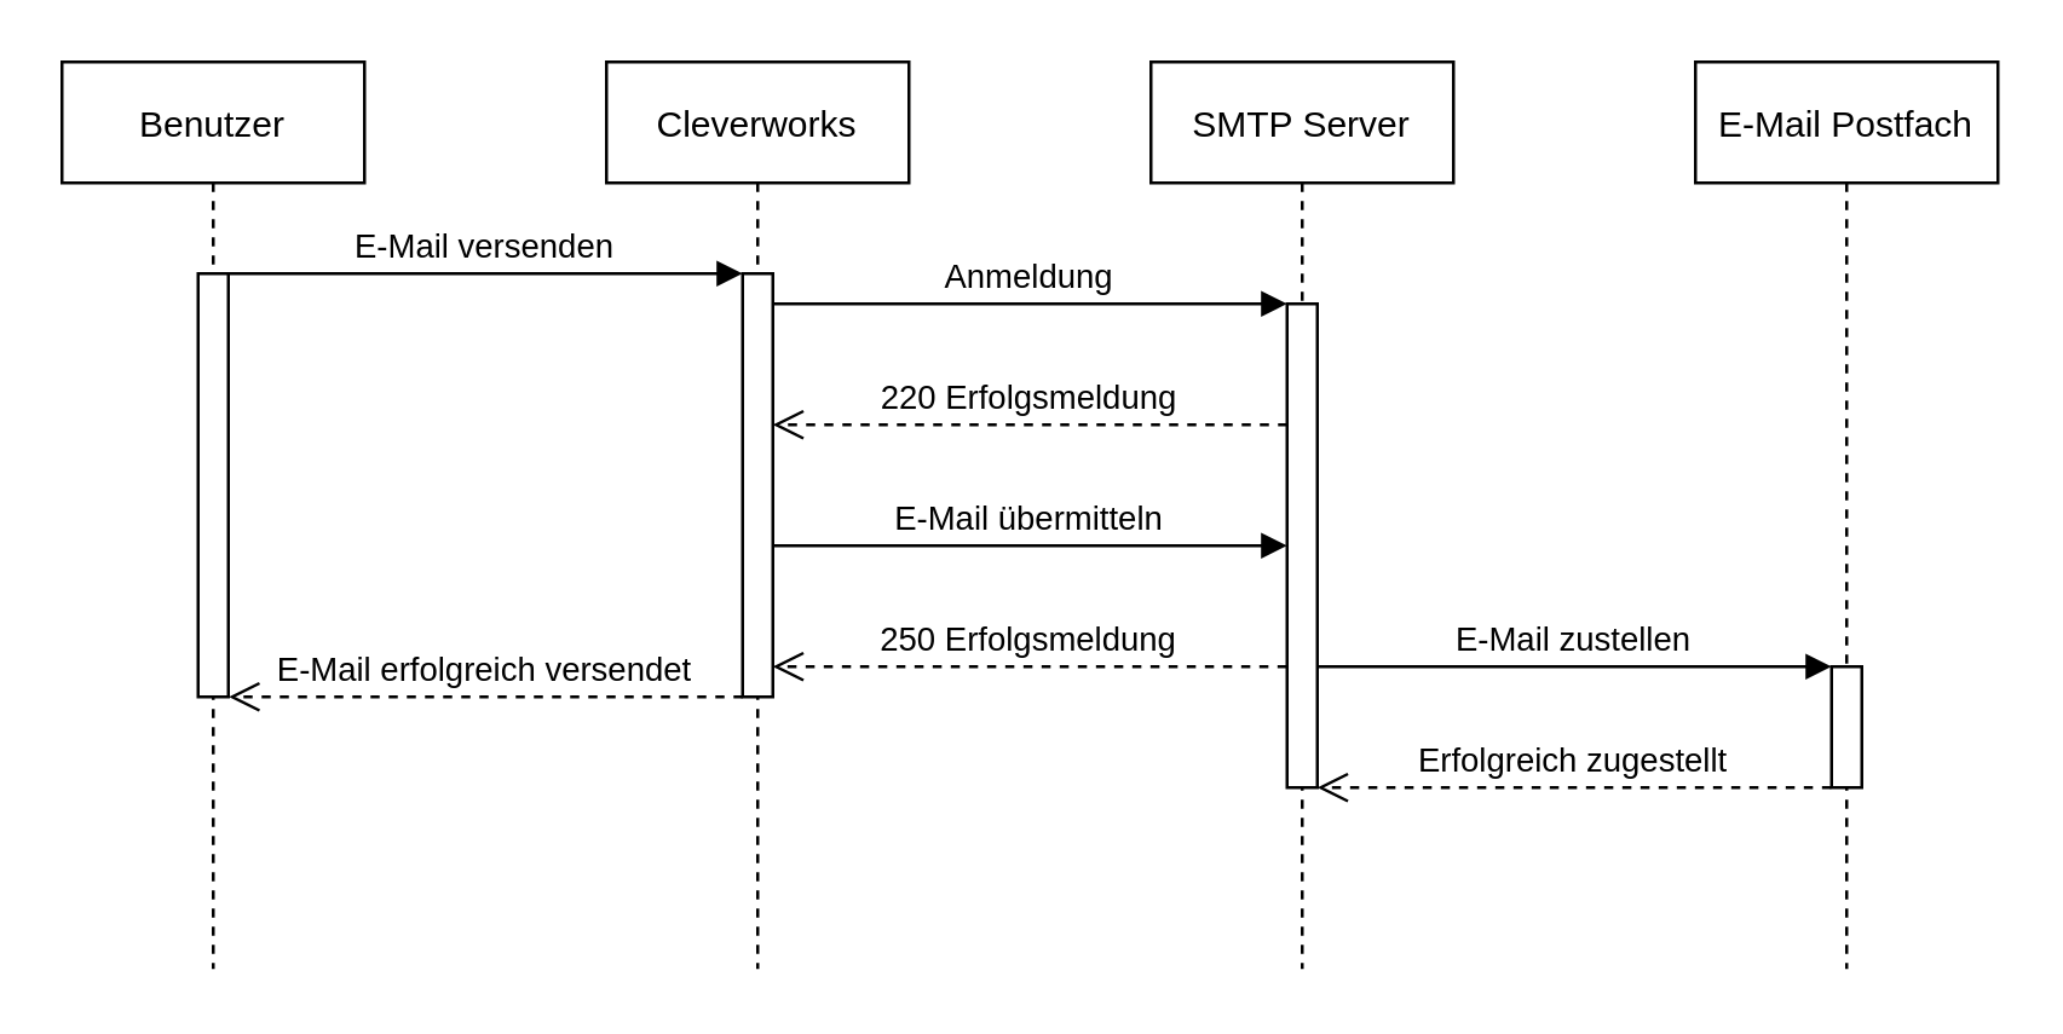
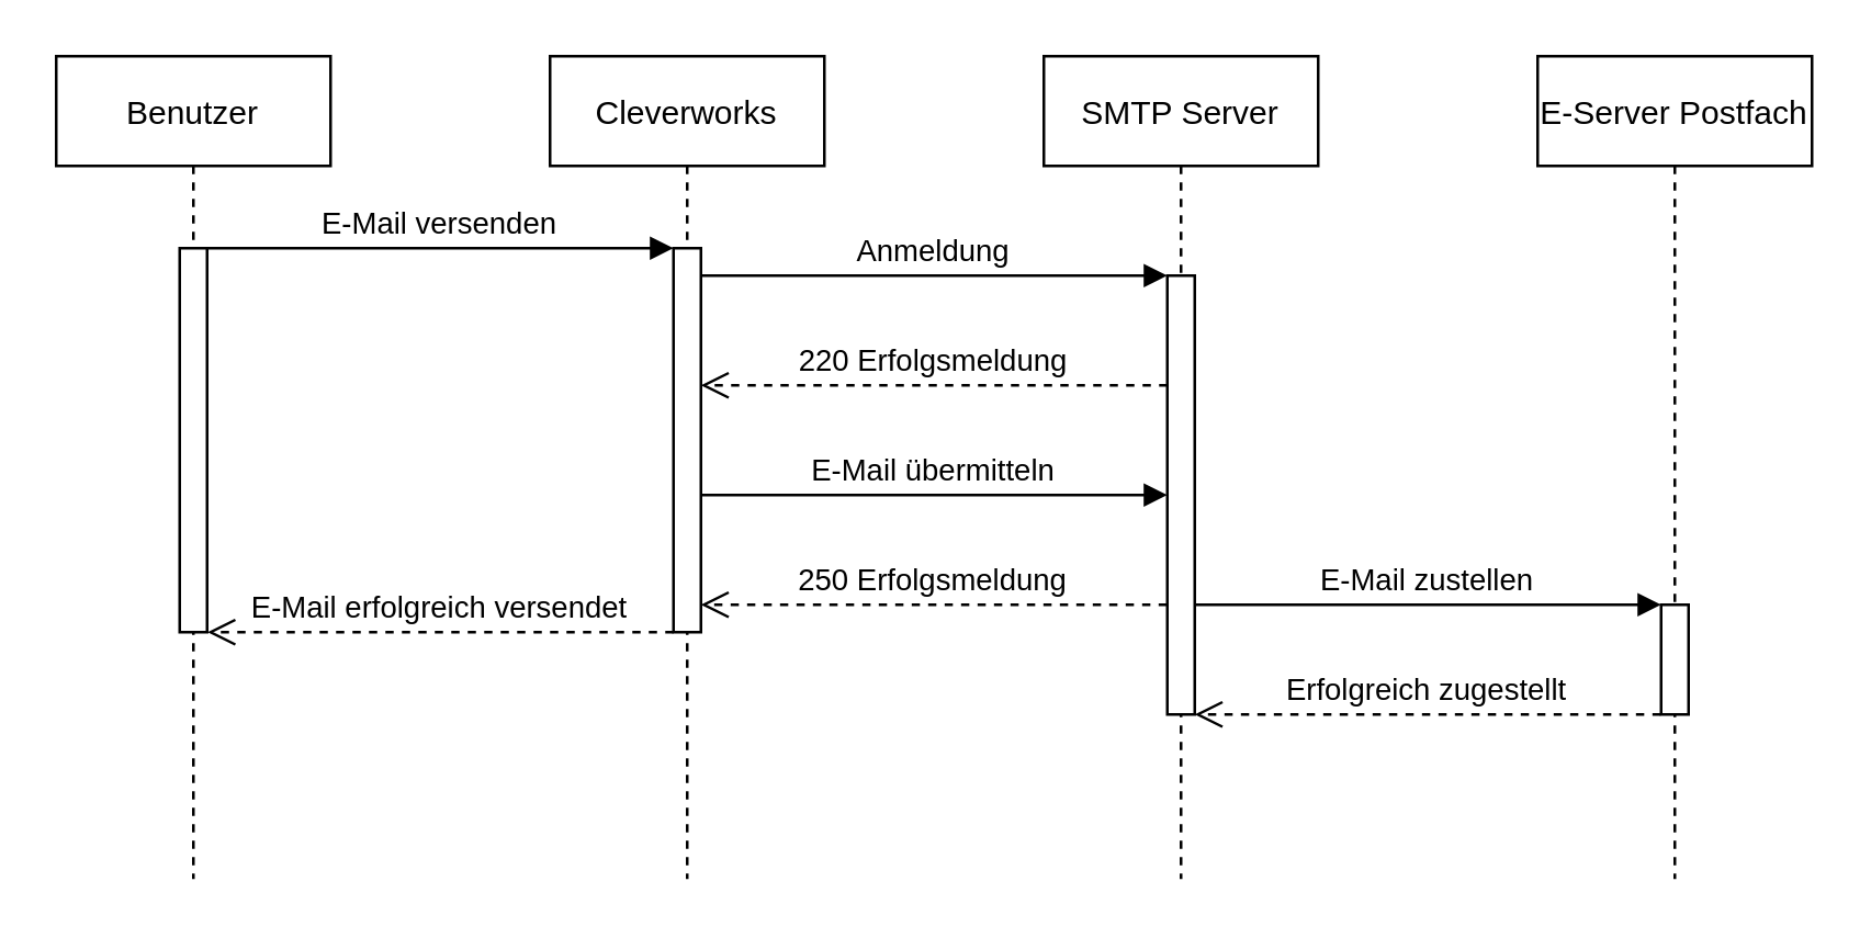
  <mxCell id="0" />
  <mxCell id="1" parent="0" />
  <mxCell id="2" value="Cleverworks" style="shape=umlLifeline;perimeter=lifelinePerimeter;container=1;collapsible=0;recursiveResize=0;rounded=0;shadow=0;strokeWidth=1;" parent="1" vertex="1"><mxGeometry x="200" y="20" width="100" height="300" as="geometry" /></mxCell>
  <mxCell id="3" value="" style="points=[];perimeter=orthogonalPerimeter;rounded=0;shadow=0;strokeWidth=1;" parent="2" vertex="1"><mxGeometry x="45" y="70" width="10" height="140" as="geometry" /></mxCell>
  <mxCell id="4" value="220 Erfolgsmeldung" style="verticalAlign=bottom;endArrow=open;dashed=1;endSize=8;exitX=0;exitY=0.95;shadow=0;strokeWidth=1;" edge="1" parent="2"><mxGeometry relative="1" as="geometry"><mxPoint x="55" y="120.0" as="targetPoint" /><mxPoint x="225" y="120.0" as="sourcePoint" /></mxGeometry></mxCell>
  <mxCell id="5" value="E-Mail übermitteln" style="verticalAlign=bottom;endArrow=block;entryX=0;entryY=0;shadow=0;strokeWidth=1;" edge="1" parent="2"><mxGeometry relative="1" as="geometry"><mxPoint x="55" y="160.0" as="sourcePoint" /><mxPoint x="225" y="160.0" as="targetPoint" /></mxGeometry></mxCell>
  <mxCell id="6" value="E-Mail erfolgreich versendet" style="verticalAlign=bottom;endArrow=open;dashed=1;endSize=8;shadow=0;strokeWidth=1;exitX=-0.017;exitY=0.75;exitDx=0;exitDy=0;exitPerimeter=0;" edge="1" parent="2"><mxGeometry relative="1" as="geometry"><mxPoint x="-124.83" y="210.0" as="targetPoint" /><mxPoint x="45.0" y="210.0" as="sourcePoint" /><Array as="points"><mxPoint x="-49.83" y="210" /></Array></mxGeometry></mxCell>
  <mxCell id="7" value="SMTP Server" style="shape=umlLifeline;perimeter=lifelinePerimeter;container=1;collapsible=0;recursiveResize=0;rounded=0;shadow=0;strokeWidth=1;" parent="1" vertex="1"><mxGeometry x="380" y="20" width="100" height="300" as="geometry" /></mxCell>
  <mxCell id="8" value="" style="points=[];perimeter=orthogonalPerimeter;rounded=0;shadow=0;strokeWidth=1;" parent="7" vertex="1"><mxGeometry x="45" y="80" width="10" height="160" as="geometry" /></mxCell>
  <mxCell id="9" value="E-Mail zustellen" style="verticalAlign=bottom;endArrow=block;entryX=0;entryY=0;shadow=0;strokeWidth=1;" edge="1" parent="7"><mxGeometry relative="1" as="geometry"><mxPoint x="55" y="200.0" as="sourcePoint" /><mxPoint x="225.0" y="200.0" as="targetPoint" /></mxGeometry></mxCell>
  <mxCell id="10" value="Erfolgreich zugestellt" style="verticalAlign=bottom;endArrow=open;dashed=1;endSize=8;shadow=0;strokeWidth=1;exitX=-0.017;exitY=0.75;exitDx=0;exitDy=0;exitPerimeter=0;" edge="1" parent="7"><mxGeometry relative="1" as="geometry"><mxPoint x="55" y="240" as="targetPoint" /><mxPoint x="224.83" y="240" as="sourcePoint" /><Array as="points"><mxPoint x="130" y="240" /></Array></mxGeometry></mxCell>
  <mxCell id="11" value="250 Erfolgsmeldung" style="verticalAlign=bottom;endArrow=open;dashed=1;endSize=8;shadow=0;strokeWidth=1;exitX=-0.017;exitY=0.75;exitDx=0;exitDy=0;exitPerimeter=0;" parent="1" source="8" target="3" edge="1"><mxGeometry relative="1" as="geometry"><mxPoint x="355" y="176" as="targetPoint" /><Array as="points"><mxPoint x="330" y="220" /></Array></mxGeometry></mxCell>
  <mxCell id="12" value="Anmeldung" style="verticalAlign=bottom;endArrow=block;entryX=0;entryY=0;shadow=0;strokeWidth=1;" parent="1" source="3" target="8" edge="1"><mxGeometry relative="1" as="geometry"><mxPoint x="355" y="100" as="sourcePoint" /></mxGeometry></mxCell>
- <mxCell id="13" value="E-Mail Postfach" style="shape=umlLifeline;perimeter=lifelinePerimeter;container=1;collapsible=0;recursiveResize=0;rounded=0;shadow=0;strokeWidth=1;" vertex="1" parent="1"><mxGeometry x="560" y="20" width="100" height="300" as="geometry" /></mxCell>
+ <mxCell id="13" value="E-Server Postfach" style="shape=umlLifeline;perimeter=lifelinePerimeter;container=1;collapsible=0;recursiveResize=0;rounded=0;shadow=0;strokeWidth=1;" vertex="1" parent="1"><mxGeometry x="560" y="20" width="100" height="300" as="geometry" /></mxCell>
  <mxCell id="14" value="" style="points=[];perimeter=orthogonalPerimeter;rounded=0;shadow=0;strokeWidth=1;" vertex="1" parent="13"><mxGeometry x="45" y="200" width="10" height="40" as="geometry" /></mxCell>
  <mxCell id="15" value="Benutzer" style="shape=umlLifeline;perimeter=lifelinePerimeter;container=1;collapsible=0;recursiveResize=0;rounded=0;shadow=0;strokeWidth=1;" vertex="1" parent="1"><mxGeometry x="20" y="20" width="100" height="300" as="geometry" /></mxCell>
  <mxCell id="16" value="" style="points=[];perimeter=orthogonalPerimeter;rounded=0;shadow=0;strokeWidth=1;" vertex="1" parent="15"><mxGeometry x="45" y="70" width="10" height="140" as="geometry" /></mxCell>
  <mxCell id="17" value="E-Mail versenden" style="verticalAlign=bottom;endArrow=block;entryX=0;entryY=0;shadow=0;strokeWidth=1;" edge="1" parent="15"><mxGeometry relative="1" as="geometry"><mxPoint x="55" y="70.0" as="sourcePoint" /><mxPoint x="225" y="70.0" as="targetPoint" /></mxGeometry></mxCell>
